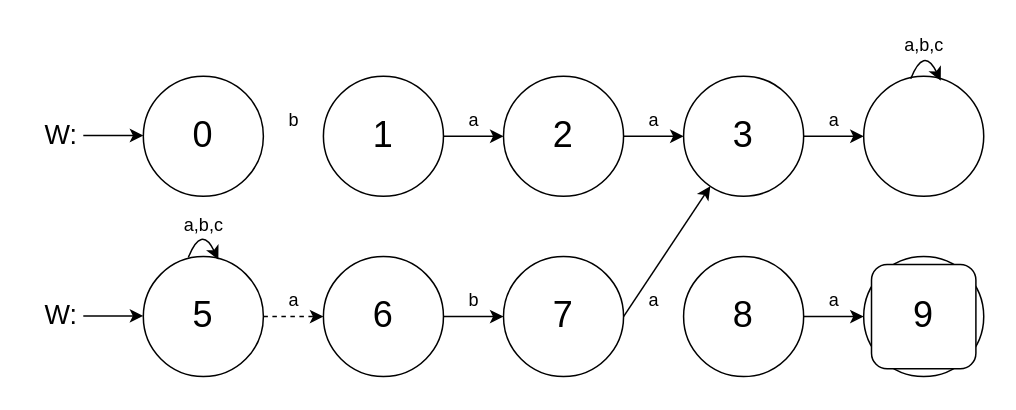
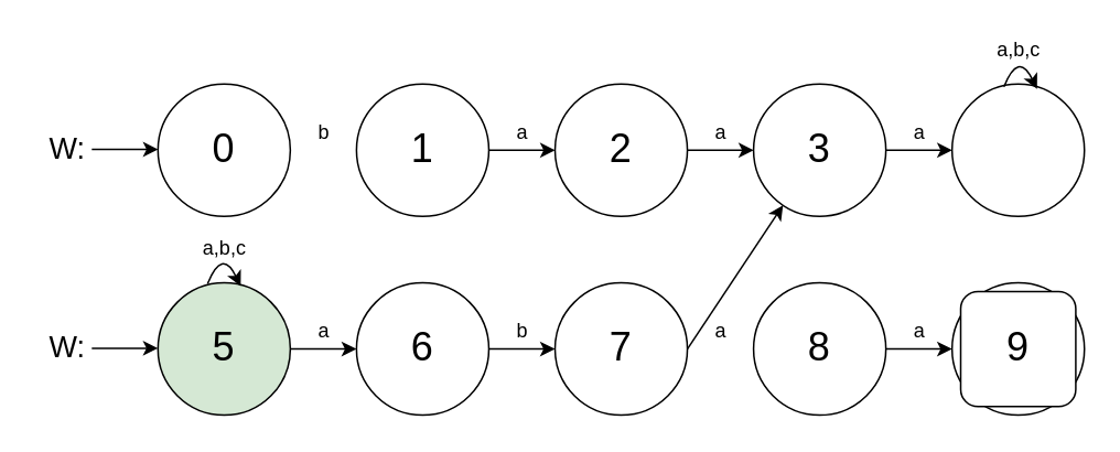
  <mxCell id="0" />
  <mxCell id="1" parent="0" />
  <mxCell id="2" value="&lt;font style=&quot;font-size: 24px&quot;&gt;0&lt;/font&gt;" style="ellipse;whiteSpace=wrap;html=1;aspect=fixed;" parent="1" vertex="1"><mxGeometry x="95" y="50.18" width="80" height="80" as="geometry" /></mxCell>
  <mxCell id="3" value="&lt;font style=&quot;font-size: 24px&quot;&gt;1&lt;/font&gt;" style="ellipse;whiteSpace=wrap;html=1;aspect=fixed;" parent="1" vertex="1"><mxGeometry x="215" y="50.18" width="80" height="80" as="geometry" /></mxCell>
  <mxCell id="4" value="&lt;font style=&quot;font-size: 24px&quot;&gt;2&lt;/font&gt;" style="ellipse;whiteSpace=wrap;html=1;aspect=fixed;" parent="1" vertex="1"><mxGeometry x="335" y="50.18" width="80" height="80" as="geometry" /></mxCell>
  <mxCell id="5" value="" style="endArrow=classic;html=1;" parent="1" edge="1"><mxGeometry width="50" height="50" relative="1" as="geometry"><mxPoint x="55" y="89.71" as="sourcePoint" /><mxPoint x="95" y="89.71" as="targetPoint" /></mxGeometry></mxCell>
  <mxCell id="6" value="" style="endArrow=classic;html=1;entryX=0;entryY=0.5;entryDx=0;entryDy=0;exitX=1;exitY=0.5;exitDx=0;exitDy=0;" parent="1" source="3" target="4" edge="1"><mxGeometry width="50" height="50" relative="1" as="geometry"><mxPoint x="315" y="110.18" as="sourcePoint" /><mxPoint x="335" y="50.18" as="targetPoint" /></mxGeometry></mxCell>
  <mxCell id="7" value="a" style="text;html=1;align=center;verticalAlign=middle;resizable=0;points=[];autosize=1;" parent="1" vertex="1"><mxGeometry x="425" y="70.18" width="20" height="20" as="geometry" /></mxCell>
  <mxCell id="8" value="&lt;font style=&quot;font-size: 24px&quot;&gt;3&lt;/font&gt;" style="ellipse;whiteSpace=wrap;html=1;aspect=fixed;" parent="1" vertex="1"><mxGeometry x="455" y="50.18" width="80" height="80" as="geometry" /></mxCell>
  <mxCell id="9" value="&lt;font style=&quot;font-size: 18px&quot;&gt;W:&lt;/font&gt;" style="text;html=1;align=center;verticalAlign=middle;resizable=0;points=[];autosize=1;" parent="1" vertex="1"><mxGeometry x="20" y="80.18" width="40" height="20" as="geometry" /></mxCell>
  <mxCell id="10" value="" style="ellipse;whiteSpace=wrap;html=1;aspect=fixed;" parent="1" vertex="1"><mxGeometry x="575" y="50.18" width="80" height="80" as="geometry" /></mxCell>
  <mxCell id="11" value="" style="endArrow=classic;html=1;exitX=0.392;exitY=0.021;exitDx=0;exitDy=0;entryX=0.642;entryY=0.038;entryDx=0;entryDy=0;entryPerimeter=0;exitPerimeter=0;curved=1;" parent="1" source="10" target="10" edge="1"><mxGeometry width="50" height="50" relative="1" as="geometry"><mxPoint x="555" y="90" as="sourcePoint" /><mxPoint x="605" y="40" as="targetPoint" /><Array as="points"><mxPoint x="615" y="30" /></Array></mxGeometry></mxCell>
  <mxCell id="12" value="a,b,c" style="text;html=1;align=center;verticalAlign=middle;resizable=0;points=[];autosize=1;" parent="1" vertex="1"><mxGeometry x="595" y="20" width="40" height="20" as="geometry" /></mxCell>
  <mxCell id="13" value="" style="endArrow=classic;html=1;entryX=0;entryY=0.5;entryDx=0;entryDy=0;exitX=1;exitY=0.5;exitDx=0;exitDy=0;" parent="1" source="4" target="8" edge="1"><mxGeometry width="50" height="50" relative="1" as="geometry"><mxPoint x="445" y="120.18" as="sourcePoint" /><mxPoint x="445" y="110.18" as="targetPoint" /></mxGeometry></mxCell>
  <mxCell id="14" value="" style="endArrow=classic;html=1;exitX=1;exitY=0.5;exitDx=0;exitDy=0;entryX=0;entryY=0.5;entryDx=0;entryDy=0;" parent="1" source="8" target="10" edge="1"><mxGeometry width="50" height="50" relative="1" as="geometry"><mxPoint x="545" y="110.18" as="sourcePoint" /><mxPoint x="555" y="110.18" as="targetPoint" /></mxGeometry></mxCell>
  <mxCell id="15" value="a" style="text;html=1;align=center;verticalAlign=middle;resizable=0;points=[];autosize=1;" parent="1" vertex="1"><mxGeometry x="545" y="70.18" width="20" height="20" as="geometry" /></mxCell>
  <mxCell id="16" value="b" style="text;html=1;align=center;verticalAlign=middle;resizable=0;points=[];autosize=1;" parent="1" vertex="1"><mxGeometry x="185" y="70.18" width="20" height="20" as="geometry" /></mxCell>
  <mxCell id="17" value="a" style="text;html=1;align=center;verticalAlign=middle;resizable=0;points=[];autosize=1;" parent="1" vertex="1"><mxGeometry x="305" y="70.18" width="20" height="20" as="geometry" /></mxCell>
- <mxCell id="18" value="&lt;font style=&quot;font-size: 24px&quot;&gt;5&lt;/font&gt;" style="ellipse;whiteSpace=wrap;html=1;aspect=fixed;" vertex="1" parent="1"><mxGeometry x="95" y="170.36" width="80" height="80" as="geometry" /></mxCell>
+ <mxCell id="18" value="&lt;font style=&quot;font-size: 24px&quot;&gt;5&lt;/font&gt;" style="ellipse;whiteSpace=wrap;html=1;aspect=fixed;fillColor=#d5e8d4;" vertex="1" parent="1"><mxGeometry x="95" y="170.36" width="80" height="80" as="geometry" /></mxCell>
  <mxCell id="19" value="&lt;font style=&quot;font-size: 24px&quot;&gt;6&lt;/font&gt;" style="ellipse;whiteSpace=wrap;html=1;aspect=fixed;" vertex="1" parent="1"><mxGeometry x="215" y="170.36" width="80" height="80" as="geometry" /></mxCell>
  <mxCell id="20" value="&lt;font style=&quot;font-size: 24px&quot;&gt;7&lt;/font&gt;" style="ellipse;whiteSpace=wrap;html=1;aspect=fixed;" vertex="1" parent="1"><mxGeometry x="335" y="170.36" width="80" height="80" as="geometry" /></mxCell>
  <mxCell id="21" value="" style="endArrow=classic;html=1;" edge="1" parent="1"><mxGeometry width="50" height="50" relative="1" as="geometry"><mxPoint x="55" y="209.89" as="sourcePoint" /><mxPoint x="95" y="209.89" as="targetPoint" /></mxGeometry></mxCell>
- <mxCell id="22" value="" style="endArrow=classic;html=1;exitX=1;exitY=0.5;exitDx=0;exitDy=0;entryX=0;entryY=0.5;entryDx=0;entryDy=0;dashed=1;" edge="1" parent="1" source="18" target="19"><mxGeometry width="50" height="50" relative="1" as="geometry"><mxPoint x="135" y="300.36" as="sourcePoint" /><mxPoint x="195" y="230.36" as="targetPoint" /></mxGeometry></mxCell>
+ <mxCell id="22" value="" style="endArrow=classic;html=1;exitX=1;exitY=0.5;exitDx=0;exitDy=0;entryX=0;entryY=0.5;entryDx=0;entryDy=0;" edge="1" parent="1" source="18" target="19"><mxGeometry width="50" height="50" relative="1" as="geometry"><mxPoint x="135" y="300.36" as="sourcePoint" /><mxPoint x="195" y="230.36" as="targetPoint" /></mxGeometry></mxCell>
  <mxCell id="23" value="" style="endArrow=classic;html=1;entryX=0;entryY=0.5;entryDx=0;entryDy=0;exitX=1;exitY=0.5;exitDx=0;exitDy=0;" edge="1" parent="1" source="19" target="20"><mxGeometry width="50" height="50" relative="1" as="geometry"><mxPoint x="315" y="230.36" as="sourcePoint" /><mxPoint x="335" y="170.36" as="targetPoint" /></mxGeometry></mxCell>
  <mxCell id="24" value="a" style="text;html=1;align=center;verticalAlign=middle;resizable=0;points=[];autosize=1;" vertex="1" parent="1"><mxGeometry x="425" y="190.36" width="20" height="20" as="geometry" /></mxCell>
  <mxCell id="25" value="&lt;font style=&quot;font-size: 24px&quot;&gt;8&lt;/font&gt;" style="ellipse;whiteSpace=wrap;html=1;aspect=fixed;" vertex="1" parent="1"><mxGeometry x="455" y="170.36" width="80" height="80" as="geometry" /></mxCell>
  <mxCell id="26" value="&lt;font style=&quot;font-size: 18px&quot;&gt;W:&lt;/font&gt;" style="text;html=1;align=center;verticalAlign=middle;resizable=0;points=[];autosize=1;" vertex="1" parent="1"><mxGeometry x="20" y="200.36" width="40" height="20" as="geometry" /></mxCell>
  <mxCell id="27" value="" style="ellipse;whiteSpace=wrap;html=1;aspect=fixed;" vertex="1" parent="1"><mxGeometry x="575" y="170.36" width="80" height="80" as="geometry" /></mxCell>
  <mxCell id="28" value="" style="endArrow=classic;html=1;exitX=1;exitY=0.5;exitDx=0;exitDy=0;" edge="1" parent="1" source="20" target="8"><mxGeometry width="50" height="50" relative="1" as="geometry"><mxPoint x="445" y="240.36" as="sourcePoint" /><mxPoint x="445" y="230.36" as="targetPoint" /></mxGeometry></mxCell>
  <mxCell id="29" value="&lt;font style=&quot;font-size: 24px&quot;&gt;9&lt;/font&gt;" style="whiteSpace=wrap;html=1;aspect=fixed;rounded=1;" vertex="1" parent="1"><mxGeometry x="580.22" y="175.58" width="69.56" height="69.56" as="geometry" /></mxCell>
  <mxCell id="30" value="" style="endArrow=classic;html=1;exitX=1;exitY=0.5;exitDx=0;exitDy=0;entryX=0;entryY=0.5;entryDx=0;entryDy=0;" edge="1" parent="1" source="25" target="27"><mxGeometry width="50" height="50" relative="1" as="geometry"><mxPoint x="545" y="230.36" as="sourcePoint" /><mxPoint x="555" y="230.36" as="targetPoint" /></mxGeometry></mxCell>
  <mxCell id="31" value="a" style="text;html=1;align=center;verticalAlign=middle;resizable=0;points=[];autosize=1;" vertex="1" parent="1"><mxGeometry x="545" y="190.36" width="20" height="20" as="geometry" /></mxCell>
  <mxCell id="32" value="a" style="text;html=1;align=center;verticalAlign=middle;resizable=0;points=[];autosize=1;" vertex="1" parent="1"><mxGeometry x="185" y="190.36" width="20" height="20" as="geometry" /></mxCell>
  <mxCell id="33" value="b" style="text;html=1;align=center;verticalAlign=middle;resizable=0;points=[];autosize=1;" vertex="1" parent="1"><mxGeometry x="305" y="190.36" width="20" height="20" as="geometry" /></mxCell>
  <mxCell id="34" value="a,b,c" style="text;html=1;align=center;verticalAlign=middle;resizable=0;points=[];autosize=1;" vertex="1" parent="1"><mxGeometry x="115" y="140.18" width="40" height="20" as="geometry" /></mxCell>
  <mxCell id="35" value="" style="endArrow=classic;html=1;exitX=0.392;exitY=0.021;exitDx=0;exitDy=0;entryX=0.642;entryY=0.038;entryDx=0;entryDy=0;entryPerimeter=0;exitPerimeter=0;curved=1;" edge="1" parent="1"><mxGeometry width="50" height="50" relative="1" as="geometry"><mxPoint x="125" y="171" as="sourcePoint" /><mxPoint x="145" y="172.36" as="targetPoint" /><Array as="points"><mxPoint x="133.64" y="149.14" /></Array></mxGeometry></mxCell>
